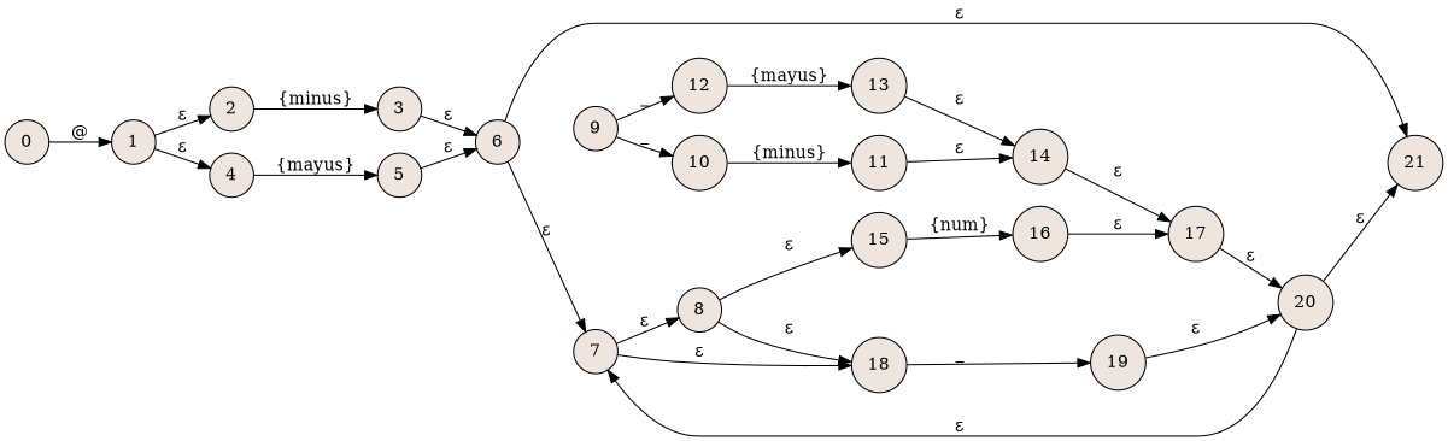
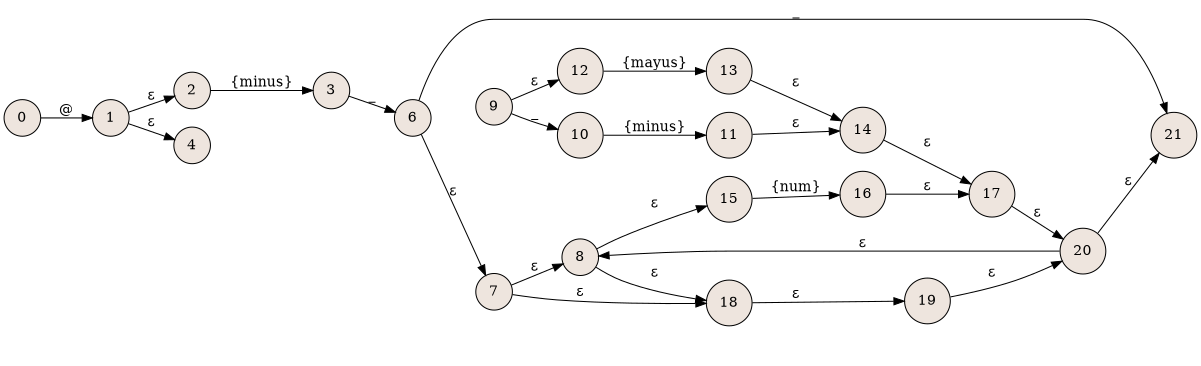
  digraph {
    rankdir=LR
    node [fillcolor=seashell2 shape=circle style=filled]
    0
    1
    2
    4
    3
-   5
    6
    7
    21
    8
    18
    15
    19
    9
    10
    12
    16
    20
    11
    13
    17
    14
    0 -> 1 [label="@"]
    1 -> 2 [label="ε"]
    1 -> 4 [label="ε"]
    2 -> 3 [label="{minus}"]
-   4 -> 5 [label="{mayus}"]
-   3 -> 6 [label="ε"]
-   5 -> 6 [label="ε"]
+   3 -> 6 [label=_]
    6 -> 7 [label="ε"]
-   6 -> 21 [label="ε" shape=doublecircle]
+   6 -> 21 [label=_ shape=doublecircle]
    7 -> 8 [label="ε"]
    7 -> 18 [label="ε"]
    8 -> 18 [label="ε"]
    8 -> 15 [label="ε"]
-   18 -> 19 [label=_]
+   18 -> 19 [label="ε"]
    15 -> 16 [label="{num}"]
    19 -> 20 [label="ε"]
    9 -> 10 [label=_]
-   9 -> 12 [label=_]
+   9 -> 12 [label="ε"]
    10 -> 11 [label="{minus}"]
    12 -> 13 [label="{mayus}"]
    16 -> 17 [label="ε"]
-   20 -> 7 [label="ε"]
+   20 -> 8 [label="ε"]
    20 -> 21 [label="ε"]
    11 -> 14 [label="ε"]
    13 -> 14 [label="ε"]
    17 -> 20 [label="ε"]
    14 -> 17 [label="ε"]
  }
